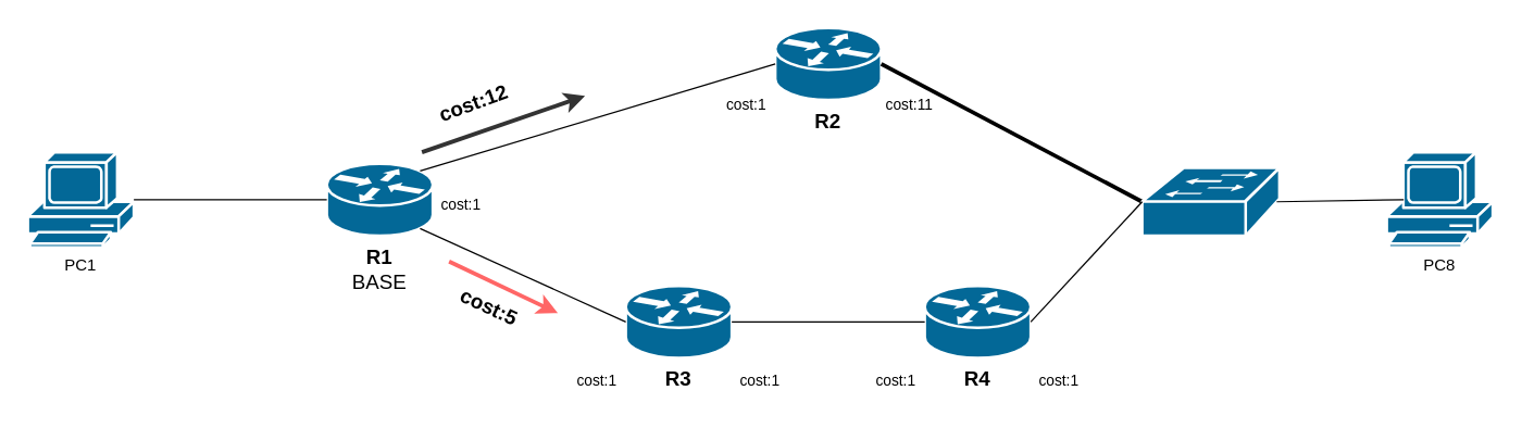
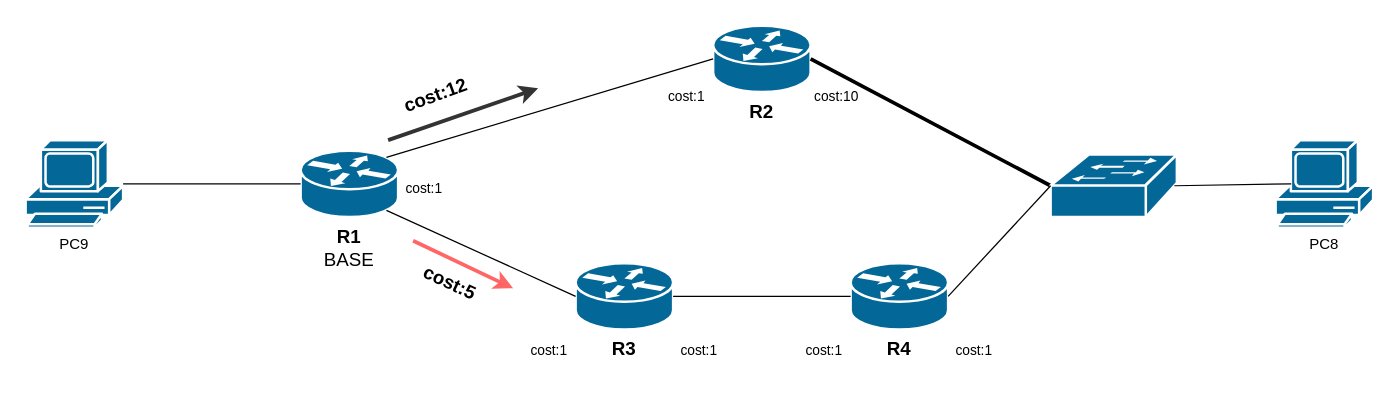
  <mxCell id="0" />
  <mxCell id="1" parent="0" />
  <mxCell id="2" value="" style="shape=mxgraph.cisco.routers.router;sketch=0;html=1;pointerEvents=1;dashed=0;fillColor=#036897;strokeColor=#ffffff;strokeWidth=2;verticalLabelPosition=bottom;verticalAlign=top;align=center;outlineConnect=0;" vertex="1" parent="1"><mxGeometry x="240" y="120" width="78" height="53" as="geometry" /></mxCell>
  <mxCell id="3" value="" style="shape=mxgraph.cisco.computers_and_peripherals.pc;sketch=0;html=1;pointerEvents=1;dashed=0;fillColor=#036897;strokeColor=#ffffff;strokeWidth=2;verticalLabelPosition=bottom;verticalAlign=top;align=center;outlineConnect=0;" vertex="1" parent="1"><mxGeometry x="20" y="111.5" width="78" height="70" as="geometry" /></mxCell>
  <mxCell id="4" value="" style="shape=mxgraph.cisco.routers.router;sketch=0;html=1;pointerEvents=1;dashed=0;fillColor=#036897;strokeColor=#ffffff;strokeWidth=2;verticalLabelPosition=bottom;verticalAlign=top;align=center;outlineConnect=0;" vertex="1" parent="1"><mxGeometry x="570" y="20" width="78" height="53" as="geometry" /></mxCell>
  <mxCell id="5" value="" style="shape=mxgraph.cisco.routers.router;sketch=0;html=1;pointerEvents=1;dashed=0;fillColor=#036897;strokeColor=#ffffff;strokeWidth=2;verticalLabelPosition=bottom;verticalAlign=top;align=center;outlineConnect=0;" vertex="1" parent="1"><mxGeometry x="460" y="210" width="78" height="53" as="geometry" /></mxCell>
  <mxCell id="6" value="" style="shape=mxgraph.cisco.routers.router;sketch=0;html=1;pointerEvents=1;dashed=0;fillColor=#036897;strokeColor=#ffffff;strokeWidth=2;verticalLabelPosition=bottom;verticalAlign=top;align=center;outlineConnect=0;" vertex="1" parent="1"><mxGeometry x="680" y="210" width="78" height="53" as="geometry" /></mxCell>
  <mxCell id="7" value="" style="shape=mxgraph.cisco.computers_and_peripherals.pc;sketch=0;html=1;pointerEvents=1;dashed=0;fillColor=#036897;strokeColor=#ffffff;strokeWidth=2;verticalLabelPosition=bottom;verticalAlign=top;align=center;outlineConnect=0;" vertex="1" parent="1"><mxGeometry x="1020" y="111.5" width="78" height="70" as="geometry" /></mxCell>
  <mxCell id="8" value="" style="endArrow=none;html=1;rounded=0;entryX=0;entryY=0.5;entryDx=0;entryDy=0;entryPerimeter=0;" edge="1" parent="1" source="3" target="2"><mxGeometry width="50" height="50" relative="1" as="geometry"><mxPoint x="510" y="170" as="sourcePoint" /><mxPoint x="560" y="120" as="targetPoint" /></mxGeometry></mxCell>
  <mxCell id="9" value="" style="endArrow=none;html=1;rounded=0;exitX=0.88;exitY=0.1;exitDx=0;exitDy=0;exitPerimeter=0;entryX=0;entryY=0.5;entryDx=0;entryDy=0;entryPerimeter=0;" edge="1" parent="1" source="2" target="4"><mxGeometry width="50" height="50" relative="1" as="geometry"><mxPoint x="510" y="170" as="sourcePoint" /><mxPoint x="560" y="120" as="targetPoint" /></mxGeometry></mxCell>
  <mxCell id="10" value="" style="endArrow=none;html=1;rounded=0;entryX=0.88;entryY=0.9;entryDx=0;entryDy=0;entryPerimeter=0;exitX=0;exitY=0.5;exitDx=0;exitDy=0;exitPerimeter=0;" edge="1" parent="1" source="5" target="2"><mxGeometry width="50" height="50" relative="1" as="geometry"><mxPoint x="318.64" y="135.3" as="sourcePoint" /><mxPoint x="470" y="36.5" as="targetPoint" /></mxGeometry></mxCell>
  <mxCell id="11" value="" style="endArrow=none;html=1;rounded=0;entryX=0;entryY=0.5;entryDx=0;entryDy=0;entryPerimeter=0;exitX=1;exitY=0.5;exitDx=0;exitDy=0;exitPerimeter=0;" edge="1" parent="1" source="5" target="6"><mxGeometry width="50" height="50" relative="1" as="geometry"><mxPoint x="510" y="170" as="sourcePoint" /><mxPoint x="560" y="120" as="targetPoint" /></mxGeometry></mxCell>
  <mxCell id="12" value="" style="endArrow=none;html=1;rounded=0;entryX=1;entryY=0.5;entryDx=0;entryDy=0;entryPerimeter=0;exitX=0;exitY=0.5;exitDx=0;exitDy=0;exitPerimeter=0;strokeWidth=3;" edge="1" parent="1" source="13" target="4"><mxGeometry width="50" height="50" relative="1" as="geometry"><mxPoint x="840" y="150" as="sourcePoint" /><mxPoint x="560" y="120" as="targetPoint" /></mxGeometry></mxCell>
  <mxCell id="13" value="" style="shape=mxgraph.cisco.switches.workgroup_switch;sketch=0;html=1;pointerEvents=1;dashed=0;fillColor=#036897;strokeColor=#ffffff;strokeWidth=2;verticalLabelPosition=bottom;verticalAlign=top;align=center;outlineConnect=0;" vertex="1" parent="1"><mxGeometry x="840" y="123" width="101" height="50" as="geometry" /></mxCell>
  <mxCell id="14" value="" style="endArrow=none;html=1;rounded=0;exitX=1;exitY=0.5;exitDx=0;exitDy=0;exitPerimeter=0;entryX=0;entryY=0.5;entryDx=0;entryDy=0;entryPerimeter=0;" edge="1" parent="1" source="6" target="13"><mxGeometry width="50" height="50" relative="1" as="geometry"><mxPoint x="510" y="170" as="sourcePoint" /><mxPoint x="560" y="120" as="targetPoint" /></mxGeometry></mxCell>
  <mxCell id="15" value="" style="endArrow=none;html=1;rounded=0;exitX=0.98;exitY=0.5;exitDx=0;exitDy=0;exitPerimeter=0;entryX=0.16;entryY=0.5;entryDx=0;entryDy=0;entryPerimeter=0;" edge="1" parent="1" source="13" target="7"><mxGeometry width="50" height="50" relative="1" as="geometry"><mxPoint x="510" y="30" as="sourcePoint" /><mxPoint x="560" y="-20" as="targetPoint" /></mxGeometry></mxCell>
- <mxCell id="16" value="PC1" style="text;html=1;strokeColor=none;fillColor=none;align=center;verticalAlign=middle;whiteSpace=wrap;rounded=0;" vertex="1" parent="1"><mxGeometry x="29" y="180" width="60" height="30" as="geometry" /></mxCell>
+ <mxCell id="16" value="PC9" style="text;html=1;strokeColor=none;fillColor=none;align=center;verticalAlign=middle;whiteSpace=wrap;rounded=0;" vertex="1" parent="1"><mxGeometry x="29" y="180" width="60" height="30" as="geometry" /></mxCell>
  <mxCell id="17" value="PC8" style="text;html=1;strokeColor=none;fillColor=none;align=center;verticalAlign=middle;whiteSpace=wrap;rounded=0;" vertex="1" parent="1"><mxGeometry x="1029" y="180" width="60" height="30" as="geometry" /></mxCell>
  <mxCell id="18" value="" style="endArrow=classic;html=1;rounded=0;strokeColor=#333333;strokeWidth=3;" edge="1" parent="1"><mxGeometry width="50" height="50" relative="1" as="geometry"><mxPoint x="310" y="111.5" as="sourcePoint" /><mxPoint x="430" y="70" as="targetPoint" /></mxGeometry></mxCell>
  <mxCell id="19" value="&lt;h3&gt;&lt;span style=&quot;font-size: 15px&quot;&gt;cost:12&lt;/span&gt;&lt;/h3&gt;" style="text;html=1;strokeColor=none;fillColor=none;align=center;verticalAlign=middle;whiteSpace=wrap;rounded=0;rotation=-20;" vertex="1" parent="1"><mxGeometry x="318" y="60" width="60" height="30" as="geometry" /></mxCell>
  <mxCell id="20" value="&lt;h4&gt;&lt;font style=&quot;font-size: 15px&quot;&gt;cost:5&lt;/font&gt;&lt;/h4&gt;" style="text;html=1;strokeColor=none;fillColor=none;align=center;verticalAlign=middle;whiteSpace=wrap;rounded=0;rotation=25;" vertex="1" parent="1"><mxGeometry x="330" y="210" width="60" height="30" as="geometry" /></mxCell>
  <mxCell id="21" value="" style="endArrow=classic;html=1;rounded=0;strokeColor=#FF6666;strokeWidth=3;" edge="1" parent="1"><mxGeometry width="50" height="50" relative="1" as="geometry"><mxPoint x="330" y="192" as="sourcePoint" /><mxPoint x="410" y="230" as="targetPoint" /></mxGeometry></mxCell>
  <mxCell id="22" value="&lt;h4&gt;&lt;font style=&quot;font-size: 15px&quot;&gt;R1&lt;/font&gt;&lt;/h4&gt;" style="text;html=1;strokeColor=none;fillColor=none;align=center;verticalAlign=middle;whiteSpace=wrap;rounded=0;rotation=0;" vertex="1" parent="1"><mxGeometry x="249" y="173" width="60" height="30" as="geometry" /></mxCell>
  <mxCell id="23" value="BASE" style="text;html=1;strokeColor=none;fillColor=none;align=center;verticalAlign=middle;whiteSpace=wrap;rounded=0;fontSize=15;" vertex="1" parent="1"><mxGeometry x="249" y="191.5" width="60" height="30" as="geometry" /></mxCell>
  <mxCell id="24" value="&lt;h4&gt;&lt;font style=&quot;font-size: 15px&quot;&gt;R3&lt;/font&gt;&lt;/h4&gt;" style="text;html=1;strokeColor=none;fillColor=none;align=center;verticalAlign=middle;whiteSpace=wrap;rounded=0;rotation=0;" vertex="1" parent="1"><mxGeometry x="469" y="263" width="60" height="30" as="geometry" /></mxCell>
  <mxCell id="25" value="&lt;h4&gt;&lt;font style=&quot;font-size: 15px&quot;&gt;R4&lt;/font&gt;&lt;/h4&gt;" style="text;html=1;strokeColor=none;fillColor=none;align=center;verticalAlign=middle;whiteSpace=wrap;rounded=0;rotation=0;" vertex="1" parent="1"><mxGeometry x="689" y="263" width="60" height="30" as="geometry" /></mxCell>
  <mxCell id="26" value="&lt;h4&gt;&lt;font style=&quot;font-size: 15px&quot;&gt;R2&lt;/font&gt;&lt;/h4&gt;" style="text;html=1;strokeColor=none;fillColor=none;align=center;verticalAlign=middle;whiteSpace=wrap;rounded=0;rotation=0;" vertex="1" parent="1"><mxGeometry x="579" y="73" width="60" height="30" as="geometry" /></mxCell>
- <mxCell id="27" value="&lt;font style=&quot;font-size: 11px&quot;&gt;cost:11&lt;/font&gt;" style="text;html=1;strokeColor=none;fillColor=none;align=center;verticalAlign=middle;whiteSpace=wrap;rounded=0;fontSize=15;" vertex="1" parent="1"><mxGeometry x="639" y="60" width="60" height="30" as="geometry" /></mxCell>
+ <mxCell id="27" value="&lt;font style=&quot;font-size: 11px&quot;&gt;cost:10&lt;/font&gt;" style="text;html=1;strokeColor=none;fillColor=none;align=center;verticalAlign=middle;whiteSpace=wrap;rounded=0;fontSize=15;" vertex="1" parent="1"><mxGeometry x="639" y="60" width="60" height="30" as="geometry" /></mxCell>
  <mxCell id="28" value="&lt;font style=&quot;font-size: 11px&quot;&gt;cost:1&lt;/font&gt;" style="text;html=1;strokeColor=none;fillColor=none;align=center;verticalAlign=middle;whiteSpace=wrap;rounded=0;fontSize=15;" vertex="1" parent="1"><mxGeometry x="519" y="60" width="60" height="30" as="geometry" /></mxCell>
  <mxCell id="29" value="&lt;font style=&quot;font-size: 11px&quot;&gt;cost:1&lt;/font&gt;" style="text;html=1;strokeColor=none;fillColor=none;align=center;verticalAlign=middle;whiteSpace=wrap;rounded=0;fontSize=15;" vertex="1" parent="1"><mxGeometry x="309" y="133" width="60" height="30" as="geometry" /></mxCell>
  <mxCell id="30" value="&lt;font style=&quot;font-size: 11px&quot;&gt;cost:1&lt;/font&gt;" style="text;html=1;strokeColor=none;fillColor=none;align=center;verticalAlign=middle;whiteSpace=wrap;rounded=0;fontSize=15;" vertex="1" parent="1"><mxGeometry x="409" y="263" width="60" height="30" as="geometry" /></mxCell>
  <mxCell id="31" value="&lt;font style=&quot;font-size: 11px&quot;&gt;cost:1&lt;/font&gt;" style="text;html=1;strokeColor=none;fillColor=none;align=center;verticalAlign=middle;whiteSpace=wrap;rounded=0;fontSize=15;" vertex="1" parent="1"><mxGeometry x="529" y="263" width="60" height="30" as="geometry" /></mxCell>
  <mxCell id="32" value="&lt;font style=&quot;font-size: 11px&quot;&gt;cost:1&lt;/font&gt;" style="text;html=1;strokeColor=none;fillColor=none;align=center;verticalAlign=middle;whiteSpace=wrap;rounded=0;fontSize=15;" vertex="1" parent="1"><mxGeometry x="629" y="263" width="60" height="30" as="geometry" /></mxCell>
  <mxCell id="33" value="&lt;font style=&quot;font-size: 11px&quot;&gt;cost:1&lt;/font&gt;" style="text;html=1;strokeColor=none;fillColor=none;align=center;verticalAlign=middle;whiteSpace=wrap;rounded=0;fontSize=15;" vertex="1" parent="1"><mxGeometry x="749" y="263" width="60" height="30" as="geometry" /></mxCell>
